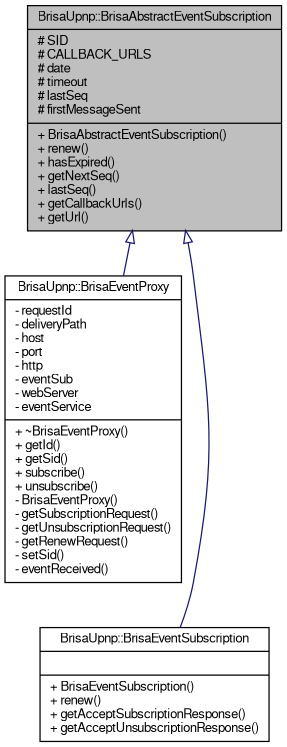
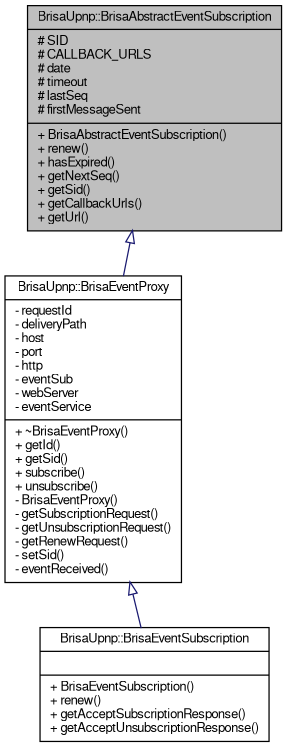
  digraph {
    node [color=black fontname=FreeSans fontsize=10 shape=record]
    edge [arrowtail=empty color=midnightblue dir=back fontname=FreeSans fontsize=10 labelfontname=FreeSans labelfontsize=10 style=solid]
-   n1 [fillcolor=grey75 fontcolor=black height=0.2 label="{BrisaUpnp::BrisaAbstractEventSubscription\n|# SID\l# CALLBACK_URLS\l# date\l# timeout\l# lastSeq\l# firstMessageSent\l|+ BrisaAbstractEventSubscription()\l+ renew()\l+ hasExpired()\l+ getNextSeq()\l+ lastSeq()\l+ getCallbackUrls()\l+ getUrl()\l}" style=filled width=0.4]
+   n1 [fillcolor=grey75 fontcolor=black height=0.2 label="{BrisaUpnp::BrisaAbstractEventSubscription\n|# SID\l# CALLBACK_URLS\l# date\l# timeout\l# lastSeq\l# firstMessageSent\l|+ BrisaAbstractEventSubscription()\l+ renew()\l+ hasExpired()\l+ getNextSeq()\l+ getSid()\l+ getCallbackUrls()\l+ getUrl()\l}" style=filled width=0.4]
    n2 [height=0.2 label="{BrisaUpnp::BrisaEventProxy\n|- requestId\l- deliveryPath\l- host\l- port\l- http\l- eventSub\l- webServer\l- eventService\l|+ ~BrisaEventProxy()\l+ getId()\l+ getSid()\l+ subscribe()\l+ unsubscribe()\l- BrisaEventProxy()\l- getSubscriptionRequest()\l- getUnsubscriptionRequest()\l- getRenewRequest()\l- setSid()\l- eventReceived()\l}" width=0.4]
    n3 [height=0.2 label="{BrisaUpnp::BrisaEventSubscription\n||+ BrisaEventSubscription()\l+ renew()\l+ getAcceptSubscriptionResponse()\l+ getAcceptUnsubscriptionResponse()\l}" width=0.4]
    n1 -> n2
-   n1 -> n3
+   n2 -> n3
  }
